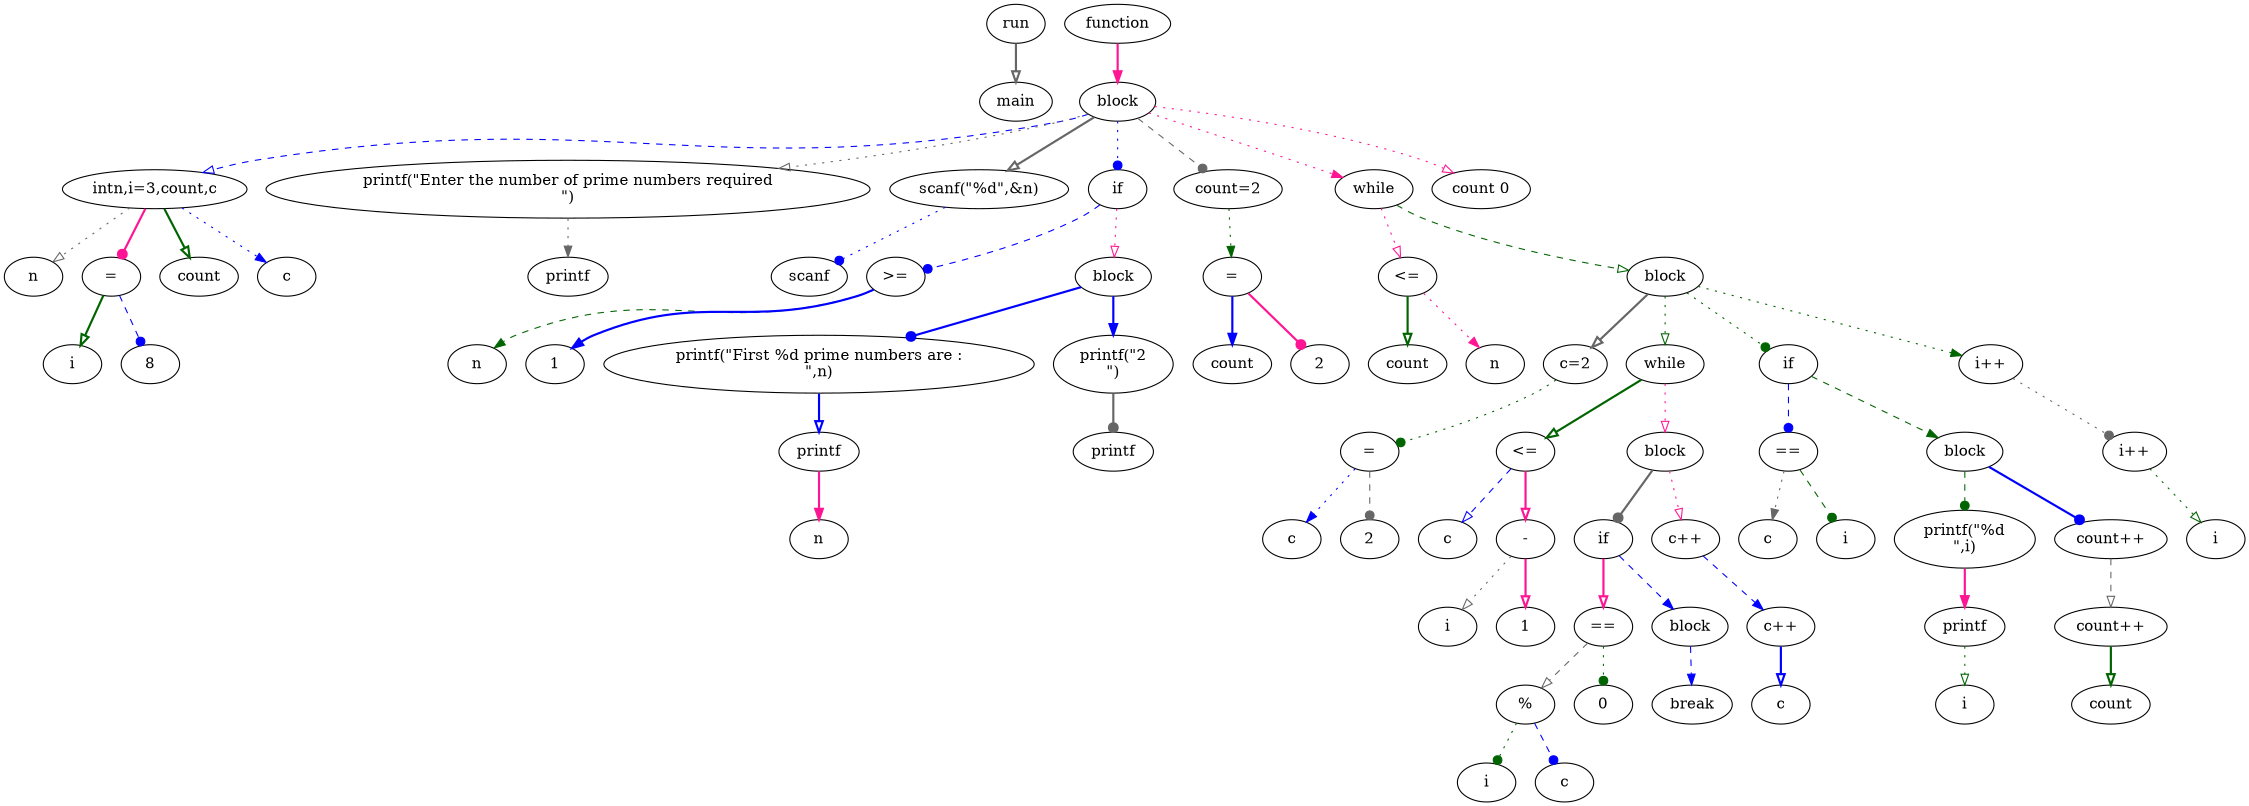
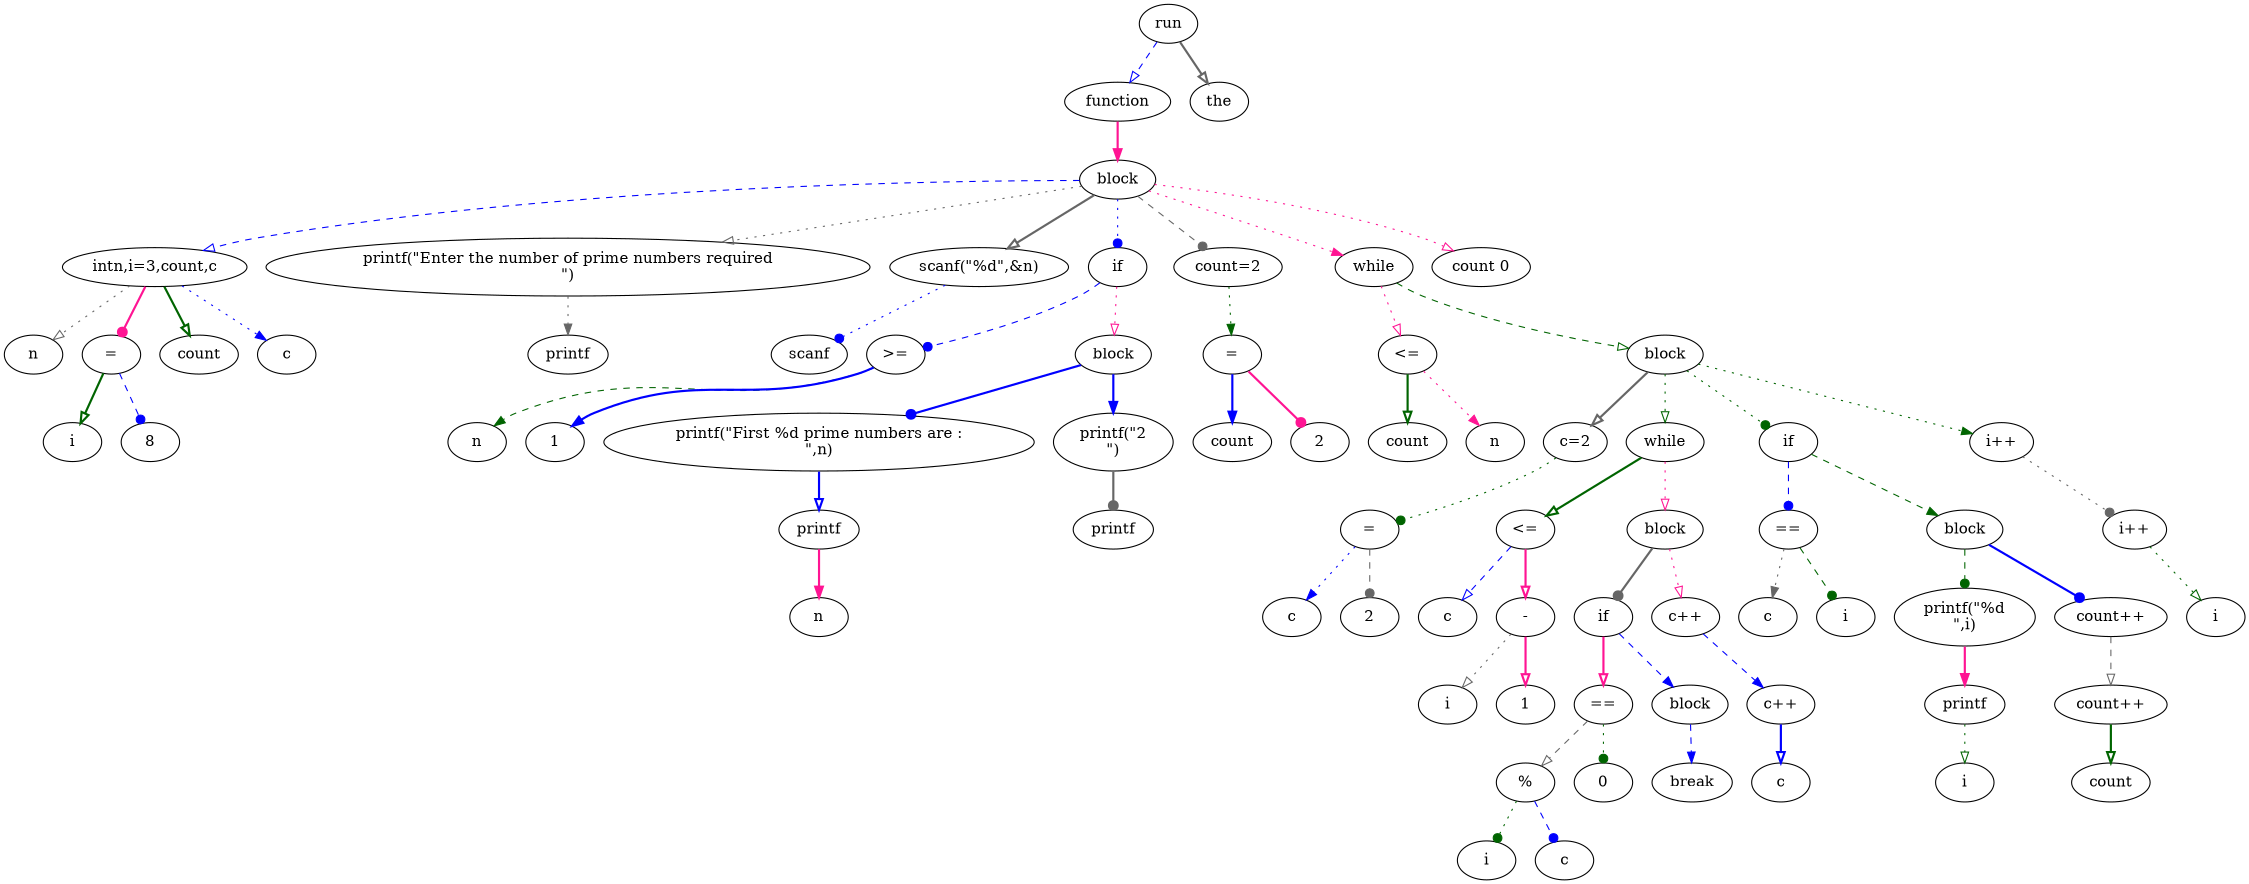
  digraph {
    edge [arrowhead=onormal color=blue style=dotted]
    n1 [label=run]
    n2 [label=function]
-   n3 [label=main]
+   n3 [label=the]
    n4 [label=block]
    n5 [label="intn,i=3,count,c"]
    n6 [label="printf(\"Enter the number of prime numbers required\n\")"]
    n7 [label="scanf(\"%d\",&n)"]
    n8 [label=if]
    n9 [label="count=2"]
    n10 [label=while]
    n11 [label="count 0"]
    n12 [label=n]
    n13 [label="="]
    n14 [label=count]
    n15 [label=c]
    n16 [label=printf]
    n17 [label=scanf]
    n18 [label=">="]
    n19 [label=block]
    n20 [label="="]
    n21 [label="<="]
    n22 [label=block]
    n23 [label=i]
    n24 [label=8]
    n25 [label=n]
    n26 [label=1]
    n27 [label="printf(\"First %d prime numbers are :\n\",n)"]
    n28 [label="printf(\"2\n\")"]
    n29 [label=printf]
    n30 [label=printf]
    n31 [label=n]
    n32 [label=count]
    n33 [label=2]
    n34 [label=count]
    n35 [label=n]
    n36 [label="c=2"]
    n37 [label=while]
    n38 [label=if]
    n39 [label="i++"]
    n40 [label="="]
    n41 [label="<="]
    n42 [label=block]
    n43 [label="=="]
    n44 [label=block]
    n45 [label="i++"]
    n46 [label=c]
    n47 [label=2]
    n48 [label=c]
    n49 [label="-"]
    n50 [label=if]
    n51 [label="c++"]
    n52 [label=i]
    n53 [label=1]
    n54 [label="=="]
    n55 [label=block]
    n56 [label="c++"]
    n57 [label="%"]
    n58 [label=0]
    n59 [label=break]
    n60 [label=i]
    n61 [label=c]
    n62 [label=c]
    n63 [label=c]
    n64 [label=i]
    n65 [label="printf(\"%d\n\",i)"]
    n66 [label="count++"]
    n67 [label=printf]
    n68 [label="count++"]
    n69 [label=i]
    n70 [label=count]
    n71 [label=i]
+   n1 -> n2 [style=dashed]
    n1 -> n3 [color=gray40 style=bold]
    n2 -> n4 [arrowhead=normal color=deeppink style=bold]
    n4 -> n5 [style=dashed]
    n4 -> n6 [color=gray40]
    n4 -> n7 [color=gray40 style=bold]
    n4 -> n8 [arrowhead=dot]
    n4 -> n9 [arrowhead=dot color=gray40 style=dashed]
    n4 -> n10 [arrowhead=normal color=deeppink]
    n4 -> n11 [color=deeppink]
    n5 -> n12 [color=gray40]
    n5 -> n13 [arrowhead=dot color=deeppink style=bold]
    n5 -> n14 [color=darkgreen style=bold]
    n5 -> n15 [arrowhead=normal]
    n6 -> n16 [arrowhead=normal color=gray40]
    n7 -> n17 [arrowhead=dot]
    n8 -> n18 [arrowhead=dot style=dashed]
    n8 -> n19 [color=deeppink]
    n9 -> n20 [arrowhead=normal color=darkgreen]
    n10 -> n21 [color=deeppink]
    n10 -> n22 [color=darkgreen style=dashed]
    n13 -> n23 [color=darkgreen style=bold]
    n13 -> n24 [arrowhead=dot style=dashed]
    n18 -> n25 [arrowhead=normal color=darkgreen style=dashed]
    n18 -> n26 [arrowhead=normal style=bold]
    n19 -> n27 [arrowhead=dot style=bold]
    n19 -> n28 [arrowhead=normal style=bold]
    n20 -> n32 [arrowhead=normal style=bold]
    n20 -> n33 [arrowhead=dot color=deeppink style=bold]
    n21 -> n34 [color=darkgreen style=bold]
    n21 -> n35 [arrowhead=normal color=deeppink]
    n22 -> n36 [color=gray40 style=bold]
    n22 -> n37 [color=darkgreen]
    n22 -> n38 [arrowhead=dot color=darkgreen]
    n22 -> n39 [arrowhead=normal color=darkgreen]
    n27 -> n29 [style=bold]
    n28 -> n30 [arrowhead=dot color=gray40 style=bold]
    n29 -> n31 [arrowhead=normal color=deeppink style=bold]
    n36 -> n40 [arrowhead=dot color=darkgreen]
    n37 -> n41 [color=darkgreen style=bold]
    n37 -> n42 [color=deeppink]
    n38 -> n43 [arrowhead=dot style=dashed]
    n38 -> n44 [arrowhead=normal color=darkgreen style=dashed]
    n39 -> n45 [arrowhead=dot color=gray40]
    n40 -> n46 [arrowhead=normal]
    n40 -> n47 [arrowhead=dot color=gray40 style=dashed]
    n41 -> n48 [style=dashed]
    n41 -> n49 [color=deeppink style=bold]
    n42 -> n50 [arrowhead=dot color=gray40 style=bold]
    n42 -> n51 [color=deeppink]
    n43 -> n63 [arrowhead=normal color=gray40]
    n43 -> n64 [arrowhead=dot color=darkgreen style=dashed]
    n44 -> n65 [arrowhead=dot color=darkgreen style=dashed]
    n44 -> n66 [arrowhead=dot style=bold]
    n45 -> n71 [color=darkgreen]
    n49 -> n52 [color=gray40]
    n49 -> n53 [color=deeppink style=bold]
    n50 -> n54 [color=deeppink style=bold]
    n50 -> n55 [arrowhead=normal style=dashed]
    n51 -> n56 [arrowhead=normal style=dashed]
    n54 -> n57 [color=gray40 style=dashed]
    n54 -> n58 [arrowhead=dot color=darkgreen]
    n55 -> n59 [arrowhead=normal style=dashed]
    n56 -> n62 [style=bold]
    n57 -> n60 [arrowhead=dot color=darkgreen]
    n57 -> n61 [arrowhead=dot style=dashed]
    n65 -> n67 [arrowhead=normal color=deeppink style=bold]
    n66 -> n68 [color=gray40 style=dashed]
    n67 -> n69 [color=darkgreen]
    n68 -> n70 [color=darkgreen style=bold]
  }
